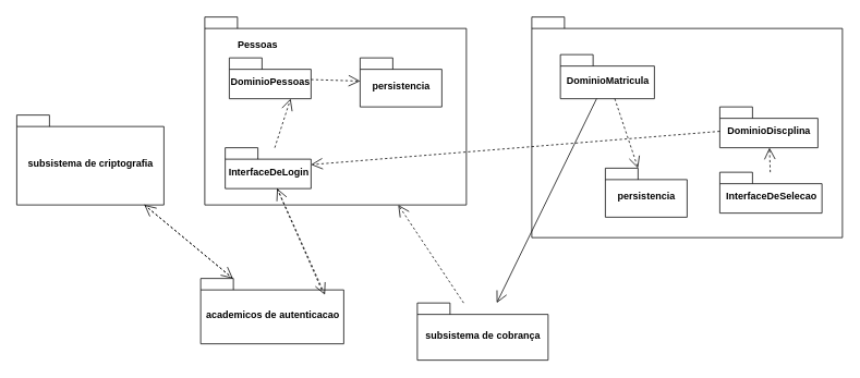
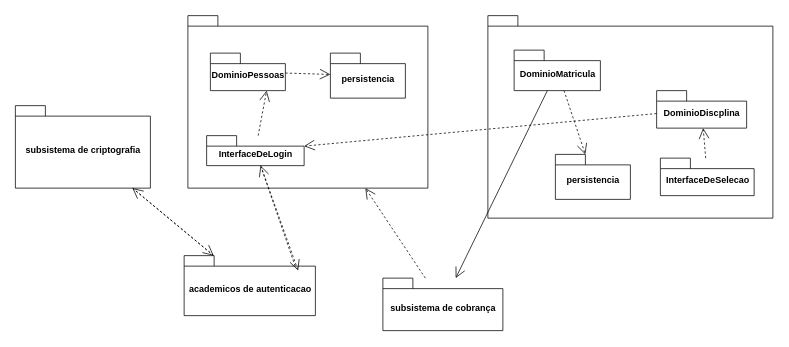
  <mxCell id="0" />
  <mxCell id="1" parent="0" />
  <mxCell id="2" value="subsistema de cobrança" style="shape=folder;fontStyle=1;spacingTop=10;tabWidth=40;tabHeight=14;tabPosition=left;html=1;" vertex="1" parent="1"><mxGeometry x="510" y="370" width="160" height="70" as="geometry" /></mxCell>
  <mxCell id="3" value="" style="shape=folder;fontStyle=1;spacingTop=10;tabWidth=40;tabHeight=14;tabPosition=left;html=1;" vertex="1" parent="1"><mxGeometry x="250" y="20" width="320" height="230" as="geometry" /></mxCell>
  <mxCell id="4" value="DominioPessoas" style="shape=folder;fontStyle=1;spacingTop=10;tabWidth=40;tabHeight=14;tabPosition=left;html=1;" vertex="1" parent="1"><mxGeometry x="280" y="70" width="100" height="50" as="geometry" /></mxCell>
- <mxCell id="5" value="InterfaceDeLogin" style="shape=folder;fontStyle=1;spacingTop=10;tabWidth=40;tabHeight=14;tabPosition=left;html=1;" vertex="1" parent="1"><mxGeometry x="275" y="180" width="105" height="50" as="geometry" /></mxCell>
+ <mxCell id="5" value="InterfaceDeLogin" style="shape=folder;fontStyle=1;spacingTop=10;tabWidth=40;tabHeight=14;tabPosition=left;html=1;" vertex="1" parent="1"><mxGeometry x="275" y="180" width="130" height="40" as="geometry" /></mxCell>
  <mxCell id="6" value="" style="shape=folder;fontStyle=1;spacingTop=10;tabWidth=40;tabHeight=14;tabPosition=left;html=1;" vertex="1" parent="1"><mxGeometry x="650" y="20" width="380" height="270" as="geometry" /></mxCell>
- <mxCell id="7" value="Pessoas" style="text;align=center;fontStyle=1;verticalAlign=middle;spacingLeft=3;spacingRight=3;strokeColor=none;rotatable=0;points=[[0,0.5],[1,0.5]];portConstraint=eastwest;" vertex="1" parent="1"><mxGeometry x="275" y="40" width="80" height="26" as="geometry" /></mxCell>
  <mxCell id="8" value="DominioMatricula" style="shape=folder;fontStyle=1;spacingTop=10;tabWidth=40;tabHeight=14;tabPosition=left;html=1;" vertex="1" parent="1"><mxGeometry x="685" y="66" width="115" height="54" as="geometry" /></mxCell>
- <mxCell id="9" value="DominioDiscplina" style="shape=folder;fontStyle=1;spacingTop=10;tabWidth=40;tabHeight=14;tabPosition=left;html=1;" vertex="1" parent="1"><mxGeometry x="880" y="130" width="120" height="50" as="geometry" /></mxCell>
+ <mxCell id="9" value="DominioDiscplina" style="shape=folder;fontStyle=1;spacingTop=10;tabWidth=40;tabHeight=14;tabPosition=left;html=1;" vertex="1" parent="1"><mxGeometry x="875" y="120" width="120" height="50" as="geometry" /></mxCell>
  <mxCell id="10" value="" style="endArrow=open;endSize=12;dashed=1;html=1;" edge="1" parent="1" source="4" target="18"><mxGeometry width="160" relative="1" as="geometry"><mxPoint x="410.976" y="340" as="sourcePoint" /><mxPoint x="400" y="150" as="targetPoint" /></mxGeometry></mxCell>
  <mxCell id="11" value="" style="endArrow=open;endSize=12;dashed=1;html=1;entryX=0.75;entryY=1;entryDx=0;entryDy=0;entryPerimeter=0;" edge="1" parent="1" source="5" target="4"><mxGeometry width="160" relative="1" as="geometry"><mxPoint x="430.976" y="360" as="sourcePoint" /><mxPoint x="459.512" y="230" as="targetPoint" /></mxGeometry></mxCell>
  <mxCell id="12" value="" style="endArrow=open;endSize=12;dashed=1;html=1;" edge="1" parent="1" source="9" target="5"><mxGeometry width="160" relative="1" as="geometry"><mxPoint x="450.976" y="380" as="sourcePoint" /><mxPoint x="479.512" y="250" as="targetPoint" /></mxGeometry></mxCell>
  <mxCell id="13" value="subsistema de criptografia" style="shape=folder;fontStyle=1;spacingTop=10;tabWidth=40;tabHeight=14;tabPosition=left;html=1;" vertex="1" parent="1"><mxGeometry x="20" y="140" width="180" height="110" as="geometry" /></mxCell>
  <mxCell id="14" value="" style="endArrow=open;endSize=12;dashed=1;html=1;" edge="1" parent="1" source="16" target="13"><mxGeometry width="160" relative="1" as="geometry"><mxPoint x="333.676" y="190" as="sourcePoint" /><mxPoint x="342.5" y="130" as="targetPoint" /></mxGeometry></mxCell>
  <mxCell id="15" value="" style="endArrow=open;endSize=12;dashed=0;html=1;" edge="1" parent="1" source="8" target="2"><mxGeometry width="160" relative="1" as="geometry"><mxPoint x="450" y="300" as="sourcePoint" /><mxPoint x="439.512" y="210" as="targetPoint" /></mxGeometry></mxCell>
  <mxCell id="16" value="academicos de autenticacao" style="shape=folder;fontStyle=1;spacingTop=10;tabWidth=40;tabHeight=14;tabPosition=left;html=1;" vertex="1" parent="1"><mxGeometry x="245" y="340" width="175" height="80" as="geometry" /></mxCell>
  <mxCell id="17" value="" style="endArrow=open;endSize=12;dashed=1;html=1;" edge="1" parent="1" source="5"><mxGeometry width="160" relative="1" as="geometry"><mxPoint x="579.302" y="350" as="sourcePoint" /><mxPoint x="397" y="360" as="targetPoint" /></mxGeometry></mxCell>
  <mxCell id="18" value="persistencia" style="shape=folder;fontStyle=1;spacingTop=10;tabWidth=40;tabHeight=14;tabPosition=left;html=1;" vertex="1" parent="1"><mxGeometry x="440" y="70" width="100" height="60" as="geometry" /></mxCell>
  <mxCell id="19" value="InterfaceDeSelecao" style="shape=folder;fontStyle=1;spacingTop=10;tabWidth=40;tabHeight=14;tabPosition=left;html=1;" vertex="1" parent="1"><mxGeometry x="880" y="210" width="125" height="50" as="geometry" /></mxCell>
  <mxCell id="20" value="" style="endArrow=open;endSize=12;dashed=1;html=1;" edge="1" parent="1" source="19" target="9"><mxGeometry width="160" relative="1" as="geometry"><mxPoint x="848.079" y="160" as="sourcePoint" /><mxPoint x="797.774" y="130" as="targetPoint" /></mxGeometry></mxCell>
  <mxCell id="21" value="persistencia" style="shape=folder;fontStyle=1;spacingTop=10;tabWidth=40;tabHeight=14;tabPosition=left;html=1;" vertex="1" parent="1"><mxGeometry x="740" y="205" width="100" height="60" as="geometry" /></mxCell>
  <mxCell id="22" value="" style="endArrow=open;endSize=12;dashed=1;html=1;" edge="1" parent="1" source="8" target="21"><mxGeometry width="160" relative="1" as="geometry"><mxPoint x="951.719" y="220" as="sourcePoint" /><mxPoint x="950.781" y="190" as="targetPoint" /></mxGeometry></mxCell>
  <mxCell id="23" value="" style="endArrow=open;endSize=12;dashed=1;html=1;" edge="1" parent="1" source="2" target="3"><mxGeometry width="160" relative="1" as="geometry"><mxPoint x="951.719" y="220" as="sourcePoint" /><mxPoint x="950.781" y="190" as="targetPoint" /></mxGeometry></mxCell>
  <mxCell id="24" value="" style="endArrow=open;endSize=12;dashed=1;html=1;" edge="1" parent="1" source="13" target="16"><mxGeometry width="160" relative="1" as="geometry"><mxPoint x="961.719" y="230" as="sourcePoint" /><mxPoint x="960.781" y="200" as="targetPoint" /></mxGeometry></mxCell>
  <mxCell id="25" value="" style="endArrow=open;endSize=12;dashed=1;html=1;exitX=0.846;exitY=0.175;exitDx=0;exitDy=0;exitPerimeter=0;" edge="1" parent="1" source="16" target="5"><mxGeometry width="160" relative="1" as="geometry"><mxPoint x="391" y="340" as="sourcePoint" /><mxPoint x="970.781" y="210" as="targetPoint" /></mxGeometry></mxCell>
